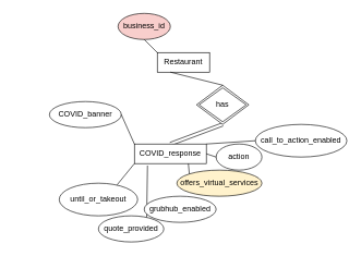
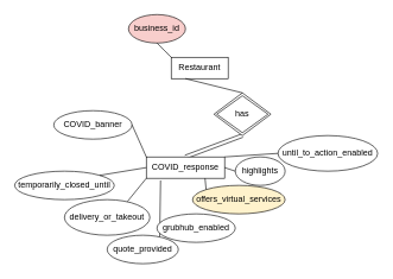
  <mxCell id="0" />
  <mxCell id="1" parent="0" />
  <mxCell id="2" value="Restaurant" style="rounded=0;whiteSpace=wrap;html=1;" parent="1" vertex="1"><mxGeometry x="240" y="80" width="80" height="30" as="geometry" /></mxCell>
  <mxCell id="3" value="business_id" style="ellipse;whiteSpace=wrap;html=1;fillColor=#f8cecc;" parent="1" vertex="1"><mxGeometry x="180" y="20" width="80" height="40" as="geometry" /></mxCell>
  <mxCell id="4" value="" style="endArrow=none;html=1;rounded=0;exitX=0;exitY=0;exitDx=0;exitDy=0;entryX=0.5;entryY=1;entryDx=0;entryDy=0;" parent="1" source="2" target="3" edge="1"><mxGeometry width="50" height="50" relative="1" as="geometry"><mxPoint x="270" y="140" as="sourcePoint" /><mxPoint x="300" y="60" as="targetPoint" /></mxGeometry></mxCell>
  <mxCell id="5" value="" style="shape=link;html=1;rounded=0;width=-5;entryX=0.5;entryY=1;entryDx=0;entryDy=0;exitX=0.5;exitY=0;exitDx=0;exitDy=0;" parent="1" source="8" target="6" edge="1"><mxGeometry width="100" relative="1" as="geometry"><mxPoint x="260" y="270" as="sourcePoint" /><mxPoint x="260" y="200" as="targetPoint" /></mxGeometry></mxCell>
  <mxCell id="6" value="has" style="shape=rhombus;double=1;perimeter=rhombusPerimeter;whiteSpace=wrap;html=1;align=center;" parent="1" vertex="1"><mxGeometry x="300" y="130" width="80" height="60" as="geometry" /></mxCell>
  <mxCell id="7" value="" style="endArrow=none;html=1;rounded=0;exitX=0.5;exitY=0;exitDx=0;exitDy=0;entryX=0.25;entryY=1;entryDx=0;entryDy=0;" parent="1" source="6" target="2" edge="1"><mxGeometry width="50" height="50" relative="1" as="geometry"><mxPoint x="270" y="140" as="sourcePoint" /><mxPoint x="320" y="90" as="targetPoint" /></mxGeometry></mxCell>
  <mxCell id="8" value="COVID_response" style="rounded=0;whiteSpace=wrap;html=1;" parent="1" vertex="1"><mxGeometry x="205" y="220" width="110" height="30" as="geometry" /></mxCell>
- <mxCell id="9" value="until_or_takeout" style="ellipse;whiteSpace=wrap;html=1;" parent="1" vertex="1"><mxGeometry x="90" y="280" width="120" height="50" as="geometry" /></mxCell>
+ <mxCell id="9" value="delivery_or_takeout" style="ellipse;whiteSpace=wrap;html=1;" parent="1" vertex="1"><mxGeometry x="90" y="280" width="120" height="50" as="geometry" /></mxCell>
  <mxCell id="10" value="" style="endArrow=none;html=1;rounded=0;exitX=0;exitY=1;exitDx=0;exitDy=0;entryX=0.738;entryY=0.05;entryDx=0;entryDy=0;entryPerimeter=0;" parent="1" source="8" target="9" edge="1"><mxGeometry width="50" height="50" relative="1" as="geometry"><mxPoint x="190" y="340" as="sourcePoint" /><mxPoint x="250" y="320" as="targetPoint" /></mxGeometry></mxCell>
  <mxCell id="11" value="quote_provided" style="ellipse;whiteSpace=wrap;html=1;" parent="1" vertex="1"><mxGeometry x="150" y="330" width="100" height="40" as="geometry" /></mxCell>
  <mxCell id="12" value="" style="endArrow=none;html=1;rounded=0;exitX=0.182;exitY=1.1;exitDx=0;exitDy=0;entryX=0.738;entryY=0.05;entryDx=0;entryDy=0;entryPerimeter=0;exitPerimeter=0;" parent="1" source="8" target="11" edge="1"><mxGeometry width="50" height="50" relative="1" as="geometry"><mxPoint x="295" y="265" as="sourcePoint" /><mxPoint x="340" y="335" as="targetPoint" /></mxGeometry></mxCell>
  <mxCell id="13" value="grubhub_enabled" style="ellipse;whiteSpace=wrap;html=1;" parent="1" vertex="1"><mxGeometry x="220" y="300" width="110" height="40" as="geometry" /></mxCell>
+ <mxCell id="14" value="temporarily_closed_until" style="ellipse;whiteSpace=wrap;html=1;" parent="1" vertex="1"><mxGeometry x="20" y="240" width="140" height="40" as="geometry" /></mxCell>
+ <mxCell id="15" value="" style="endArrow=none;html=1;rounded=0;exitX=0;exitY=0.5;exitDx=0;exitDy=0;entryX=1;entryY=0;entryDx=0;entryDy=0;" parent="1" target="14" edge="1" source="8"><mxGeometry width="50" height="50" relative="1" as="geometry"><mxPoint x="155" y="210" as="sourcePoint" /><mxPoint x="200" y="280" as="targetPoint" /></mxGeometry></mxCell>
  <mxCell id="16" value="offers_virtual_services" style="ellipse;whiteSpace=wrap;html=1;fillColor=#fff2cc;" parent="1" vertex="1"><mxGeometry x="270" y="260" width="130" height="40" as="geometry" /></mxCell>
  <mxCell id="17" value="" style="endArrow=none;html=1;rounded=0;exitX=0.75;exitY=1;exitDx=0;exitDy=0;entryX=0;entryY=0;entryDx=0;entryDy=0;" parent="1" target="16" edge="1" source="8"><mxGeometry width="50" height="50" relative="1" as="geometry"><mxPoint x="415" y="210" as="sourcePoint" /><mxPoint x="460" y="280" as="targetPoint" /></mxGeometry></mxCell>
- <mxCell id="18" value="action" style="ellipse;whiteSpace=wrap;html=1;" vertex="1" parent="1"><mxGeometry x="330" y="220" width="70" height="40" as="geometry" /></mxCell>
+ <mxCell id="18" value="highlights" style="ellipse;whiteSpace=wrap;html=1;" vertex="1" parent="1"><mxGeometry x="330" y="220" width="70" height="40" as="geometry" /></mxCell>
  <mxCell id="19" value="" style="endArrow=none;html=1;rounded=0;exitX=1;exitY=0.5;exitDx=0;exitDy=0;entryX=0;entryY=0.5;entryDx=0;entryDy=0;" edge="1" parent="1" target="18" source="8"><mxGeometry width="50" height="50" relative="1" as="geometry"><mxPoint x="337.5" y="210" as="sourcePoint" /><mxPoint x="510" y="240" as="targetPoint" /></mxGeometry></mxCell>
- <mxCell id="20" value="call_to_action_enabled" style="ellipse;whiteSpace=wrap;html=1;" vertex="1" parent="1"><mxGeometry x="390" y="190" width="140" height="50" as="geometry" /></mxCell>
+ <mxCell id="20" value="until_to_action_enabled" style="ellipse;whiteSpace=wrap;html=1;" vertex="1" parent="1"><mxGeometry x="390" y="190" width="140" height="50" as="geometry" /></mxCell>
  <mxCell id="21" value="" style="endArrow=none;html=1;rounded=0;exitX=1;exitY=0;exitDx=0;exitDy=0;entryX=0;entryY=0.5;entryDx=0;entryDy=0;" edge="1" parent="1" target="20" source="8"><mxGeometry width="50" height="50" relative="1" as="geometry"><mxPoint x="370" y="205" as="sourcePoint" /><mxPoint x="565" y="210" as="targetPoint" /></mxGeometry></mxCell>
  <mxCell id="22" value="COVID_banner" style="ellipse;whiteSpace=wrap;html=1;" vertex="1" parent="1"><mxGeometry x="75" y="155" width="110" height="40" as="geometry" /></mxCell>
  <mxCell id="23" value="" style="endArrow=none;html=1;rounded=0;exitX=0;exitY=0;exitDx=0;exitDy=0;entryX=1;entryY=0.5;entryDx=0;entryDy=0;" edge="1" parent="1" target="22" source="8"><mxGeometry width="50" height="50" relative="1" as="geometry"><mxPoint x="190" y="220" as="sourcePoint" /><mxPoint x="215" y="210" as="targetPoint" /></mxGeometry></mxCell>
